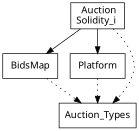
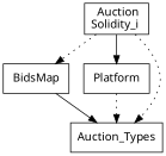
  digraph {
    fontname="Noto Sans"
    node [fontname="Noto Sans" shape=box]
    edge [fontname="Noto Sans" style=dotted]
    n1 [label=" Auction\nSolidity_i "]
    n2 [label=" BidsMap "]
    n3 [label=" Platform "]
    n4 [label=Auction_Types]
-   n1 -> n2 [style=""]
+   n1 -> n2
    n1 -> n3 [style=""]
    n1 -> n4
-   n2 -> n4
+   n2 -> n4 [style=solid]
    n3 -> n4
  }
